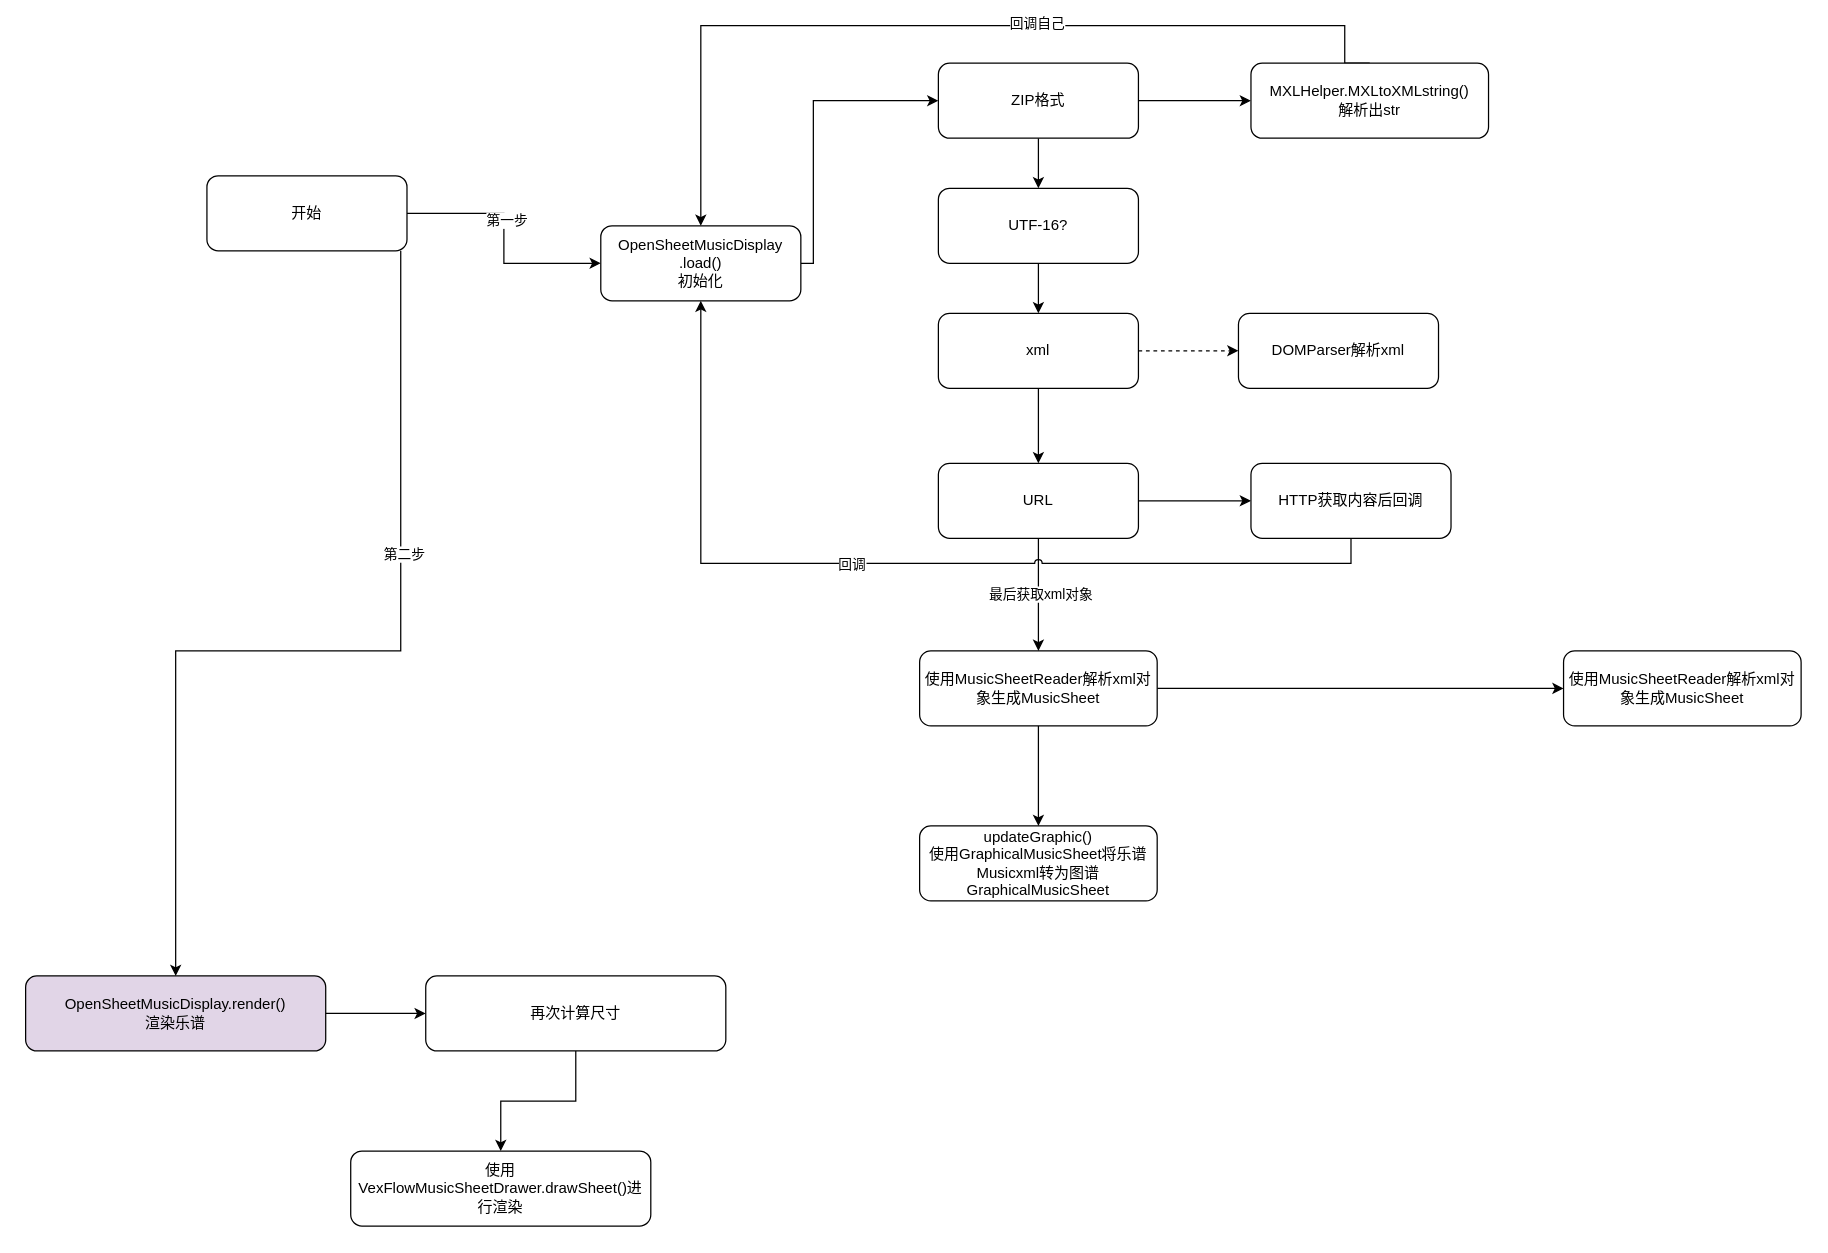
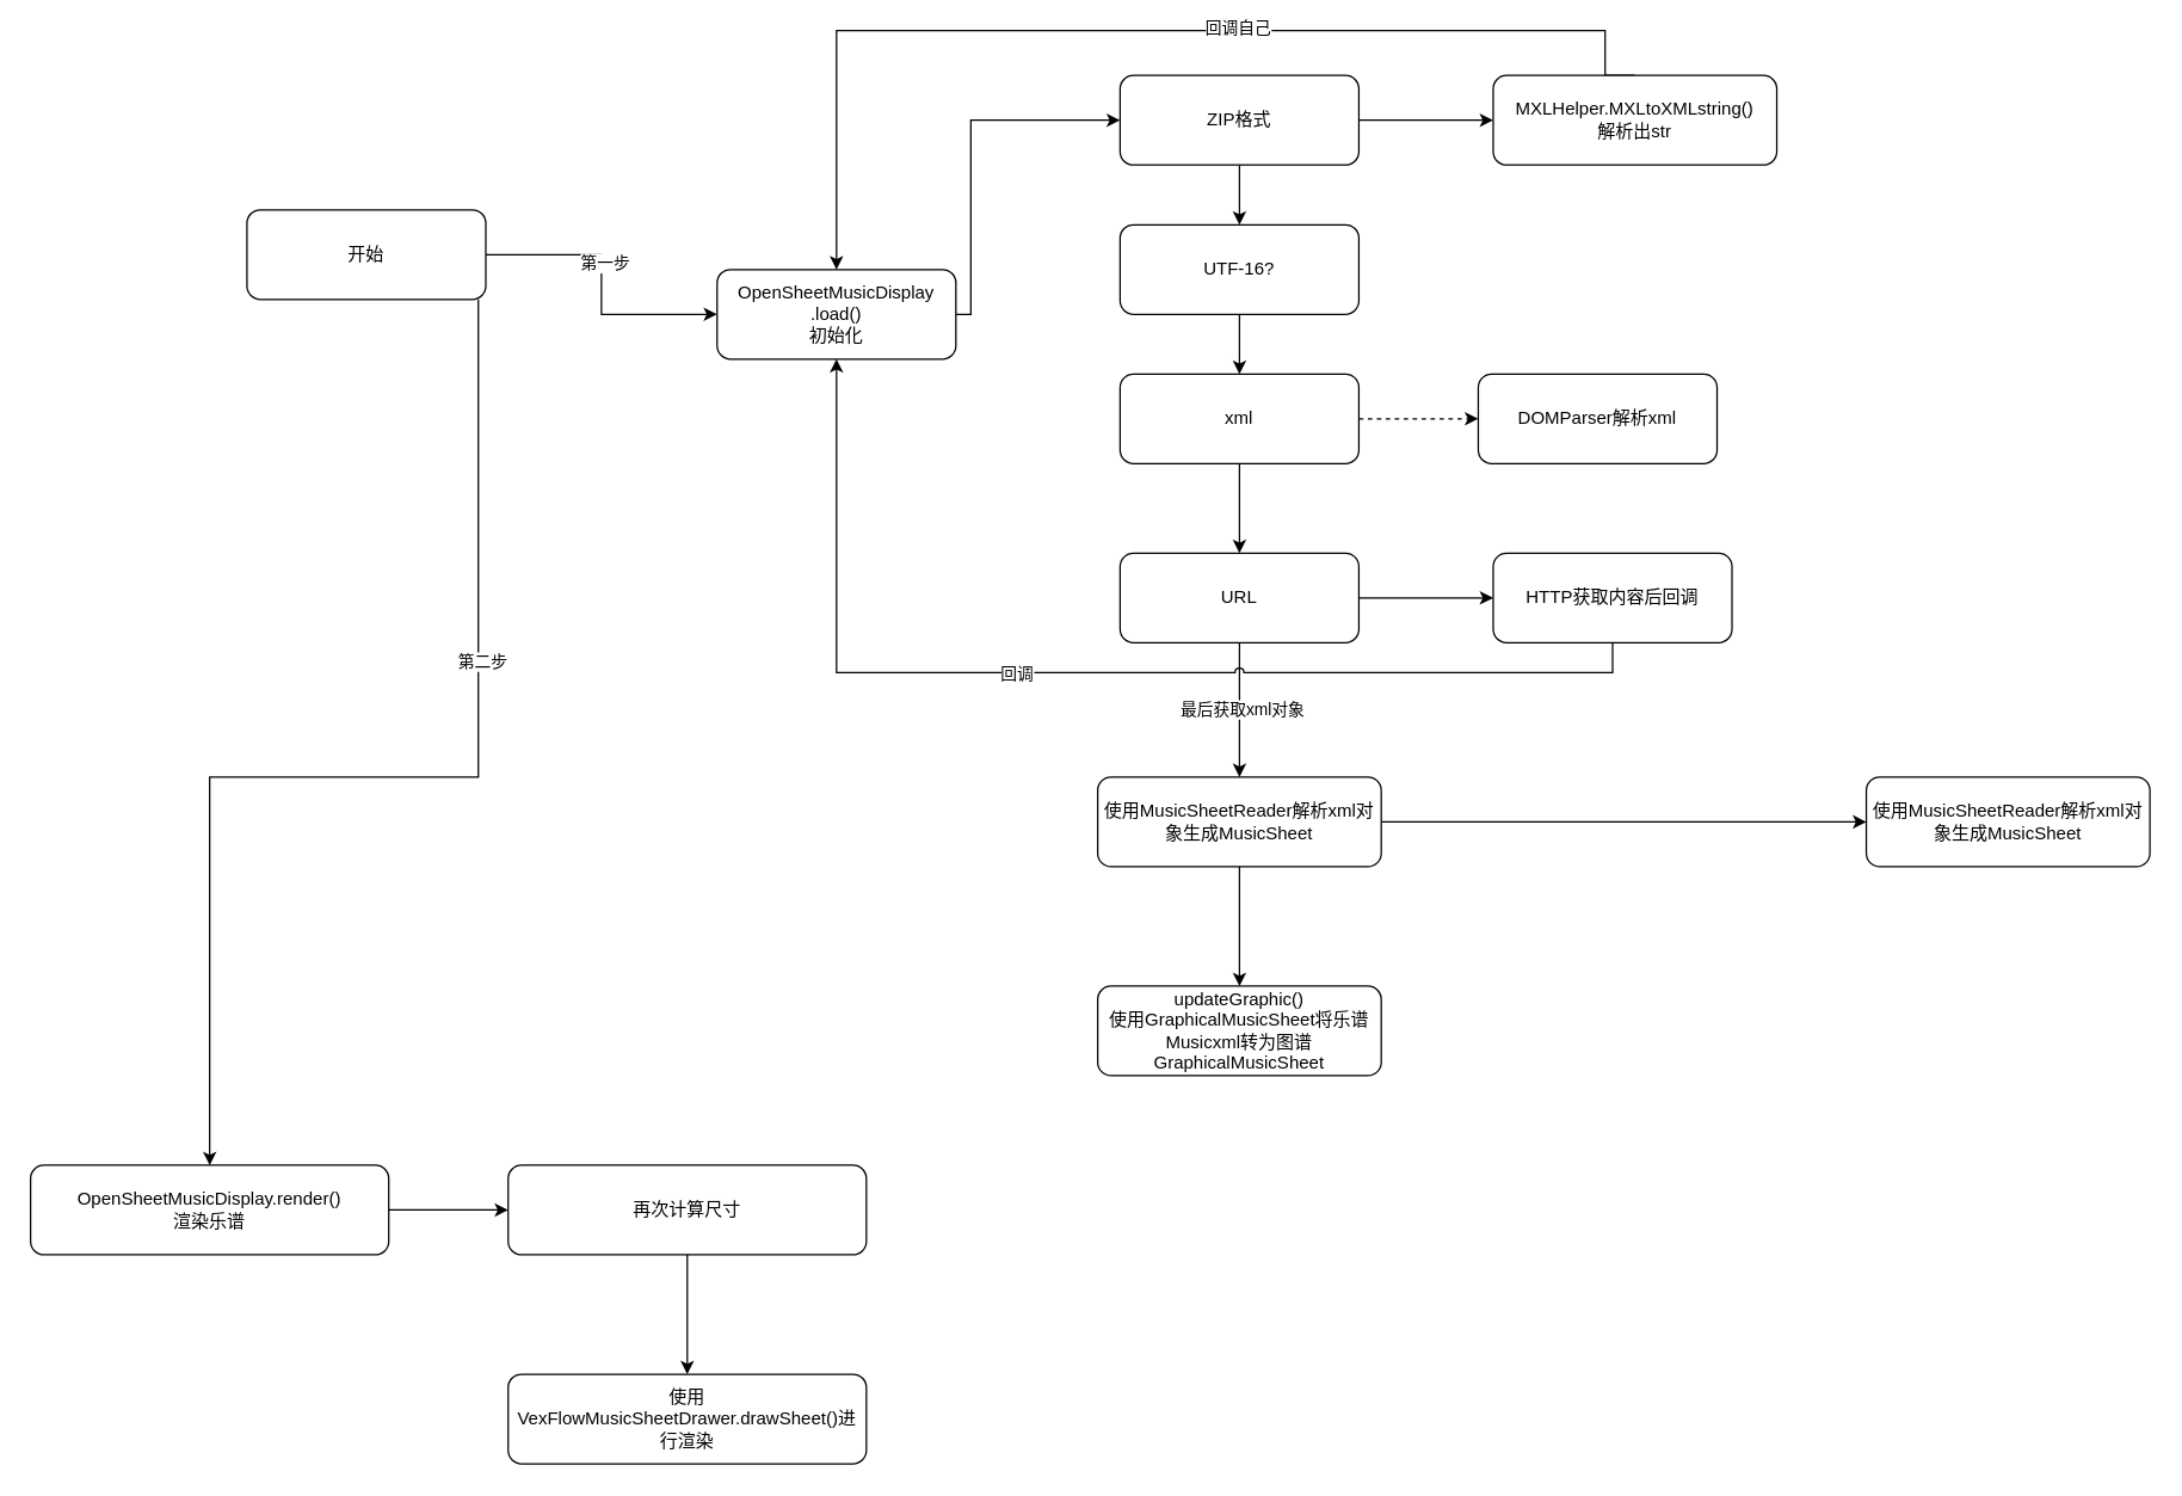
  <mxCell id="0" />
  <mxCell id="1" parent="0" />
  <mxCell id="2" value="" style="edgeStyle=orthogonalEdgeStyle;rounded=0;orthogonalLoop=1;jettySize=auto;html=1;" edge="1" parent="1" source="6" target="8"><mxGeometry relative="1" as="geometry" /></mxCell>
  <mxCell id="3" value="第一步" style="edgeLabel;html=1;align=center;verticalAlign=middle;resizable=0;points=[];" vertex="1" connectable="0" parent="2"><mxGeometry x="-0.15" y="2" relative="1" as="geometry"><mxPoint as="offset" /></mxGeometry></mxCell>
  <mxCell id="4" value="" style="edgeStyle=orthogonalEdgeStyle;rounded=0;orthogonalLoop=1;jettySize=auto;html=1;" edge="1" parent="1" source="6" target="10"><mxGeometry relative="1" as="geometry"><Array as="points"><mxPoint x="320" y="520" /></Array></mxGeometry></mxCell>
  <mxCell id="5" value="第二步" style="edgeLabel;html=1;align=center;verticalAlign=middle;resizable=0;points=[];" vertex="1" connectable="0" parent="4"><mxGeometry x="-0.365" y="2" relative="1" as="geometry"><mxPoint y="1" as="offset" /></mxGeometry></mxCell>
  <mxCell id="6" value="开始" style="rounded=1;whiteSpace=wrap;html=1;horizontal=1;verticalAlign=middle;" vertex="1" parent="1"><mxGeometry x="165" y="140" width="160" height="60" as="geometry" /></mxCell>
  <mxCell id="7" value="" style="edgeStyle=orthogonalEdgeStyle;rounded=0;orthogonalLoop=1;jettySize=auto;html=1;" edge="1" parent="1" source="8" target="13"><mxGeometry relative="1" as="geometry"><Array as="points"><mxPoint x="650" y="210" /><mxPoint x="650" y="80" /></Array></mxGeometry></mxCell>
  <mxCell id="8" value="OpenSheetMusicDisplay .load()&lt;br&gt;初始化" style="rounded=1;whiteSpace=wrap;html=1;horizontal=1;verticalAlign=middle;" vertex="1" parent="1"><mxGeometry x="480" y="180" width="160" height="60" as="geometry" /></mxCell>
  <mxCell id="9" value="" style="edgeStyle=orthogonalEdgeStyle;rounded=0;orthogonalLoop=1;jettySize=auto;html=1;" edge="1" parent="1" source="10" target="33"><mxGeometry relative="1" as="geometry" /></mxCell>
- <mxCell id="10" value="OpenSheetMusicDisplay.render()&lt;br&gt;渲染乐谱" style="rounded=1;whiteSpace=wrap;html=1;horizontal=1;verticalAlign=middle;fillColor=#e1d5e7;" vertex="1" parent="1"><mxGeometry x="20" y="780" width="240" height="60" as="geometry" /></mxCell>
+ <mxCell id="10" value="OpenSheetMusicDisplay.render()&lt;br&gt;渲染乐谱" style="rounded=1;whiteSpace=wrap;html=1;horizontal=1;verticalAlign=middle;" vertex="1" parent="1"><mxGeometry x="20" y="780" width="240" height="60" as="geometry" /></mxCell>
  <mxCell id="11" value="" style="edgeStyle=orthogonalEdgeStyle;rounded=0;orthogonalLoop=1;jettySize=auto;html=1;" edge="1" parent="1" source="13" target="16"><mxGeometry relative="1" as="geometry" /></mxCell>
  <mxCell id="12" style="edgeStyle=orthogonalEdgeStyle;rounded=0;orthogonalLoop=1;jettySize=auto;html=1;exitX=0.5;exitY=1;exitDx=0;exitDy=0;entryX=0.5;entryY=0;entryDx=0;entryDy=0;" edge="1" parent="1" source="13" target="18"><mxGeometry relative="1" as="geometry" /></mxCell>
  <mxCell id="13" value="ZIP格式" style="rounded=1;whiteSpace=wrap;html=1;horizontal=1;verticalAlign=middle;" vertex="1" parent="1"><mxGeometry x="750" y="50" width="160" height="60" as="geometry" /></mxCell>
  <mxCell id="14" style="edgeStyle=orthogonalEdgeStyle;rounded=0;orthogonalLoop=1;jettySize=auto;html=1;exitX=0.5;exitY=0;exitDx=0;exitDy=0;entryX=0.5;entryY=0;entryDx=0;entryDy=0;" edge="1" parent="1" source="16" target="8"><mxGeometry relative="1" as="geometry"><Array as="points"><mxPoint x="1075" y="20" /><mxPoint x="560" y="20" /></Array></mxGeometry></mxCell>
  <mxCell id="15" value="回调自己" style="edgeLabel;html=1;align=center;verticalAlign=middle;resizable=0;points=[];" vertex="1" connectable="0" parent="14"><mxGeometry x="-0.181" y="-3" relative="1" as="geometry"><mxPoint as="offset" /></mxGeometry></mxCell>
  <mxCell id="16" value="MXLHelper.MXLtoXMLstring()&lt;br&gt;解析出str" style="rounded=1;whiteSpace=wrap;html=1;horizontal=1;verticalAlign=middle;" vertex="1" parent="1"><mxGeometry x="1000" y="50" width="190" height="60" as="geometry" /></mxCell>
  <mxCell id="17" style="edgeStyle=orthogonalEdgeStyle;rounded=0;orthogonalLoop=1;jettySize=auto;html=1;exitX=0.5;exitY=1;exitDx=0;exitDy=0;entryX=0.5;entryY=0;entryDx=0;entryDy=0;" edge="1" parent="1" source="18" target="31"><mxGeometry relative="1" as="geometry" /></mxCell>
  <mxCell id="18" value="UTF-16?" style="rounded=1;whiteSpace=wrap;html=1;horizontal=1;verticalAlign=middle;" vertex="1" parent="1"><mxGeometry x="750" y="150" width="160" height="60" as="geometry" /></mxCell>
  <mxCell id="19" value="" style="edgeStyle=orthogonalEdgeStyle;rounded=0;orthogonalLoop=1;jettySize=auto;html=1;" edge="1" parent="1" source="22" target="25"><mxGeometry relative="1" as="geometry" /></mxCell>
  <mxCell id="20" style="edgeStyle=orthogonalEdgeStyle;rounded=0;orthogonalLoop=1;jettySize=auto;html=1;exitX=0.5;exitY=1;exitDx=0;exitDy=0;entryX=0.5;entryY=0;entryDx=0;entryDy=0;jumpStyle=arc;" edge="1" parent="1" source="22" target="28"><mxGeometry relative="1" as="geometry" /></mxCell>
  <mxCell id="21" value="最后获取xml对象" style="edgeLabel;html=1;align=center;verticalAlign=middle;resizable=0;points=[];" vertex="1" connectable="0" parent="20"><mxGeometry x="-0.022" y="1" relative="1" as="geometry"><mxPoint as="offset" /></mxGeometry></mxCell>
  <mxCell id="22" value="URL" style="rounded=1;whiteSpace=wrap;html=1;horizontal=1;verticalAlign=middle;" vertex="1" parent="1"><mxGeometry x="750" y="370" width="160" height="60" as="geometry" /></mxCell>
  <mxCell id="23" style="edgeStyle=orthogonalEdgeStyle;rounded=0;orthogonalLoop=1;jettySize=auto;html=1;exitX=0.5;exitY=1;exitDx=0;exitDy=0;entryX=0.5;entryY=1;entryDx=0;entryDy=0;jumpStyle=arc;" edge="1" parent="1" source="25" target="8"><mxGeometry relative="1" as="geometry" /></mxCell>
  <mxCell id="24" value="回调" style="edgeLabel;html=1;align=center;verticalAlign=middle;resizable=0;points=[];" vertex="1" connectable="0" parent="23"><mxGeometry x="-0.248" y="2" relative="1" as="geometry"><mxPoint x="-138" y="-2" as="offset" /></mxGeometry></mxCell>
  <mxCell id="25" value="HTTP获取内容后回调" style="rounded=1;whiteSpace=wrap;html=1;horizontal=1;verticalAlign=middle;" vertex="1" parent="1"><mxGeometry x="1000" y="370" width="160" height="60" as="geometry" /></mxCell>
  <mxCell id="26" value="" style="edgeStyle=orthogonalEdgeStyle;rounded=0;orthogonalLoop=1;jettySize=auto;html=1;" edge="1" parent="1" source="28" target="36"><mxGeometry relative="1" as="geometry" /></mxCell>
  <mxCell id="27" value="" style="edgeStyle=orthogonalEdgeStyle;rounded=0;orthogonalLoop=1;jettySize=auto;html=1;" edge="1" parent="1" source="28" target="37"><mxGeometry relative="1" as="geometry" /></mxCell>
  <mxCell id="28" value="使用MusicSheetReader解析xml对象生成MusicSheet" style="rounded=1;whiteSpace=wrap;html=1;horizontal=1;verticalAlign=middle;" vertex="1" parent="1"><mxGeometry x="735" y="520" width="190" height="60" as="geometry" /></mxCell>
  <mxCell id="29" style="edgeStyle=orthogonalEdgeStyle;rounded=0;orthogonalLoop=1;jettySize=auto;html=1;exitX=0.5;exitY=1;exitDx=0;exitDy=0;entryX=0.5;entryY=0;entryDx=0;entryDy=0;" edge="1" parent="1" source="31" target="22"><mxGeometry relative="1" as="geometry" /></mxCell>
  <mxCell id="30" value="" style="edgeStyle=orthogonalEdgeStyle;rounded=0;orthogonalLoop=1;jettySize=auto;html=1;dashed=1;" edge="1" parent="1" source="31" target="35"><mxGeometry relative="1" as="geometry" /></mxCell>
  <mxCell id="31" value="xml" style="rounded=1;whiteSpace=wrap;html=1;horizontal=1;verticalAlign=middle;" vertex="1" parent="1"><mxGeometry x="750" y="250" width="160" height="60" as="geometry" /></mxCell>
  <mxCell id="32" value="" style="edgeStyle=orthogonalEdgeStyle;rounded=0;orthogonalLoop=1;jettySize=auto;html=1;" edge="1" parent="1" source="33" target="34"><mxGeometry relative="1" as="geometry" /></mxCell>
  <mxCell id="33" value="再次计算尺寸" style="rounded=1;whiteSpace=wrap;html=1;horizontal=1;verticalAlign=middle;" vertex="1" parent="1"><mxGeometry x="340" y="780" width="240" height="60" as="geometry" /></mxCell>
- <mxCell id="34" value="使用VexFlowMusicSheetDrawer.drawSheet()进行渲染" style="rounded=1;whiteSpace=wrap;html=1;horizontal=1;verticalAlign=middle;" vertex="1" parent="1"><mxGeometry x="280" y="920" width="240" height="60" as="geometry" /></mxCell>
+ <mxCell id="34" value="使用VexFlowMusicSheetDrawer.drawSheet()进行渲染" style="rounded=1;whiteSpace=wrap;html=1;horizontal=1;verticalAlign=middle;" vertex="1" parent="1"><mxGeometry x="340" y="920" width="240" height="60" as="geometry" /></mxCell>
  <mxCell id="35" value="DOMParser解析xml" style="rounded=1;whiteSpace=wrap;html=1;horizontal=1;verticalAlign=middle;" vertex="1" parent="1"><mxGeometry x="990" y="250" width="160" height="60" as="geometry" /></mxCell>
  <mxCell id="36" value="使用MusicSheetReader解析xml对象生成MusicSheet" style="rounded=1;whiteSpace=wrap;html=1;horizontal=1;verticalAlign=middle;" vertex="1" parent="1"><mxGeometry x="1250" y="520" width="190" height="60" as="geometry" /></mxCell>
  <mxCell id="37" value="updateGraphic()&lt;br&gt;使用GraphicalMusicSheet将乐谱Musicxml转为图谱GraphicalMusicSheet" style="rounded=1;whiteSpace=wrap;html=1;horizontal=1;verticalAlign=middle;" vertex="1" parent="1"><mxGeometry x="735" y="660" width="190" height="60" as="geometry" /></mxCell>
